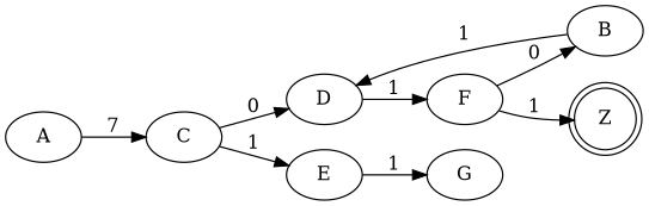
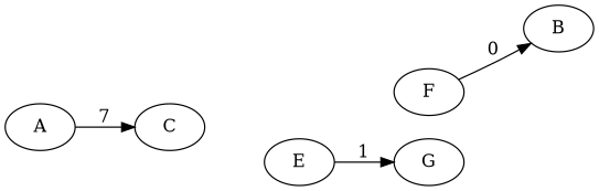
  digraph {
    rankdir=LR
    A
    C
    B
-   D
    E
    F
    G
-   Z [shape=doublecircle]
    A -> C [label=7]
-   C -> D [label=0]
-   C -> E [label=1]
-   B -> D [label=1]
-   D -> F [label=1]
    E -> G [label=1]
    F -> B [label=0]
-   F -> Z [label=1]
  }
